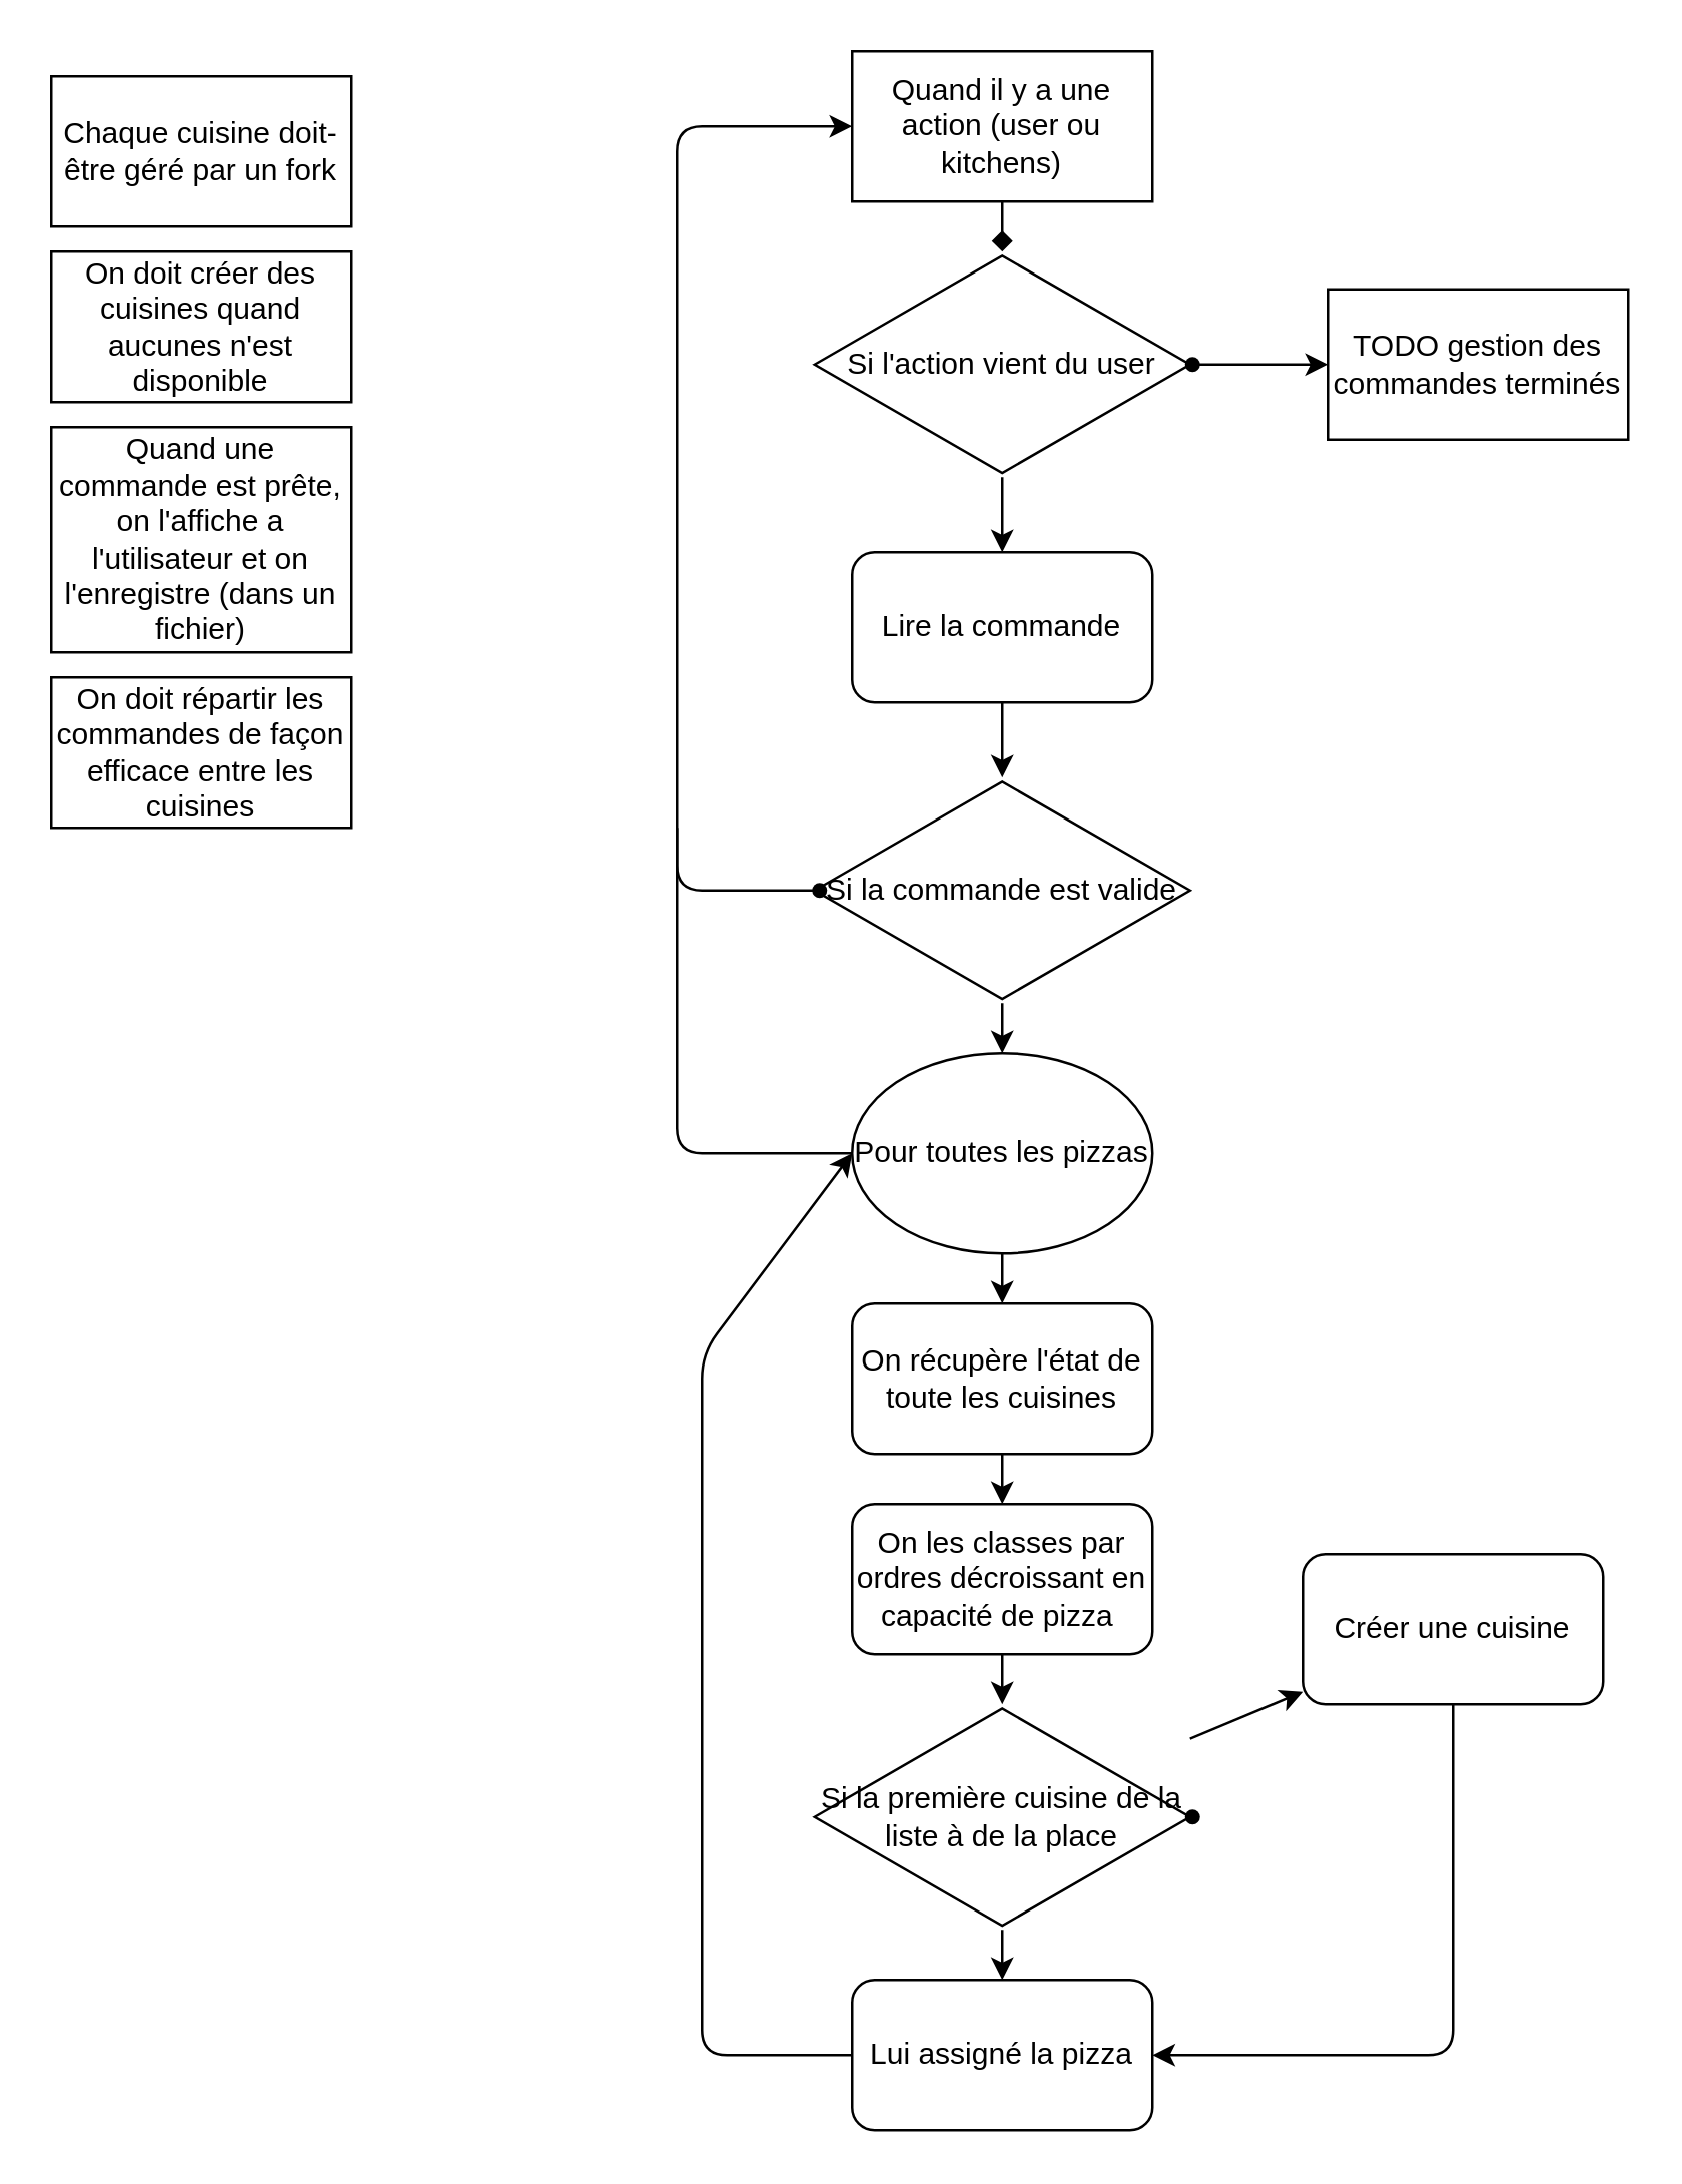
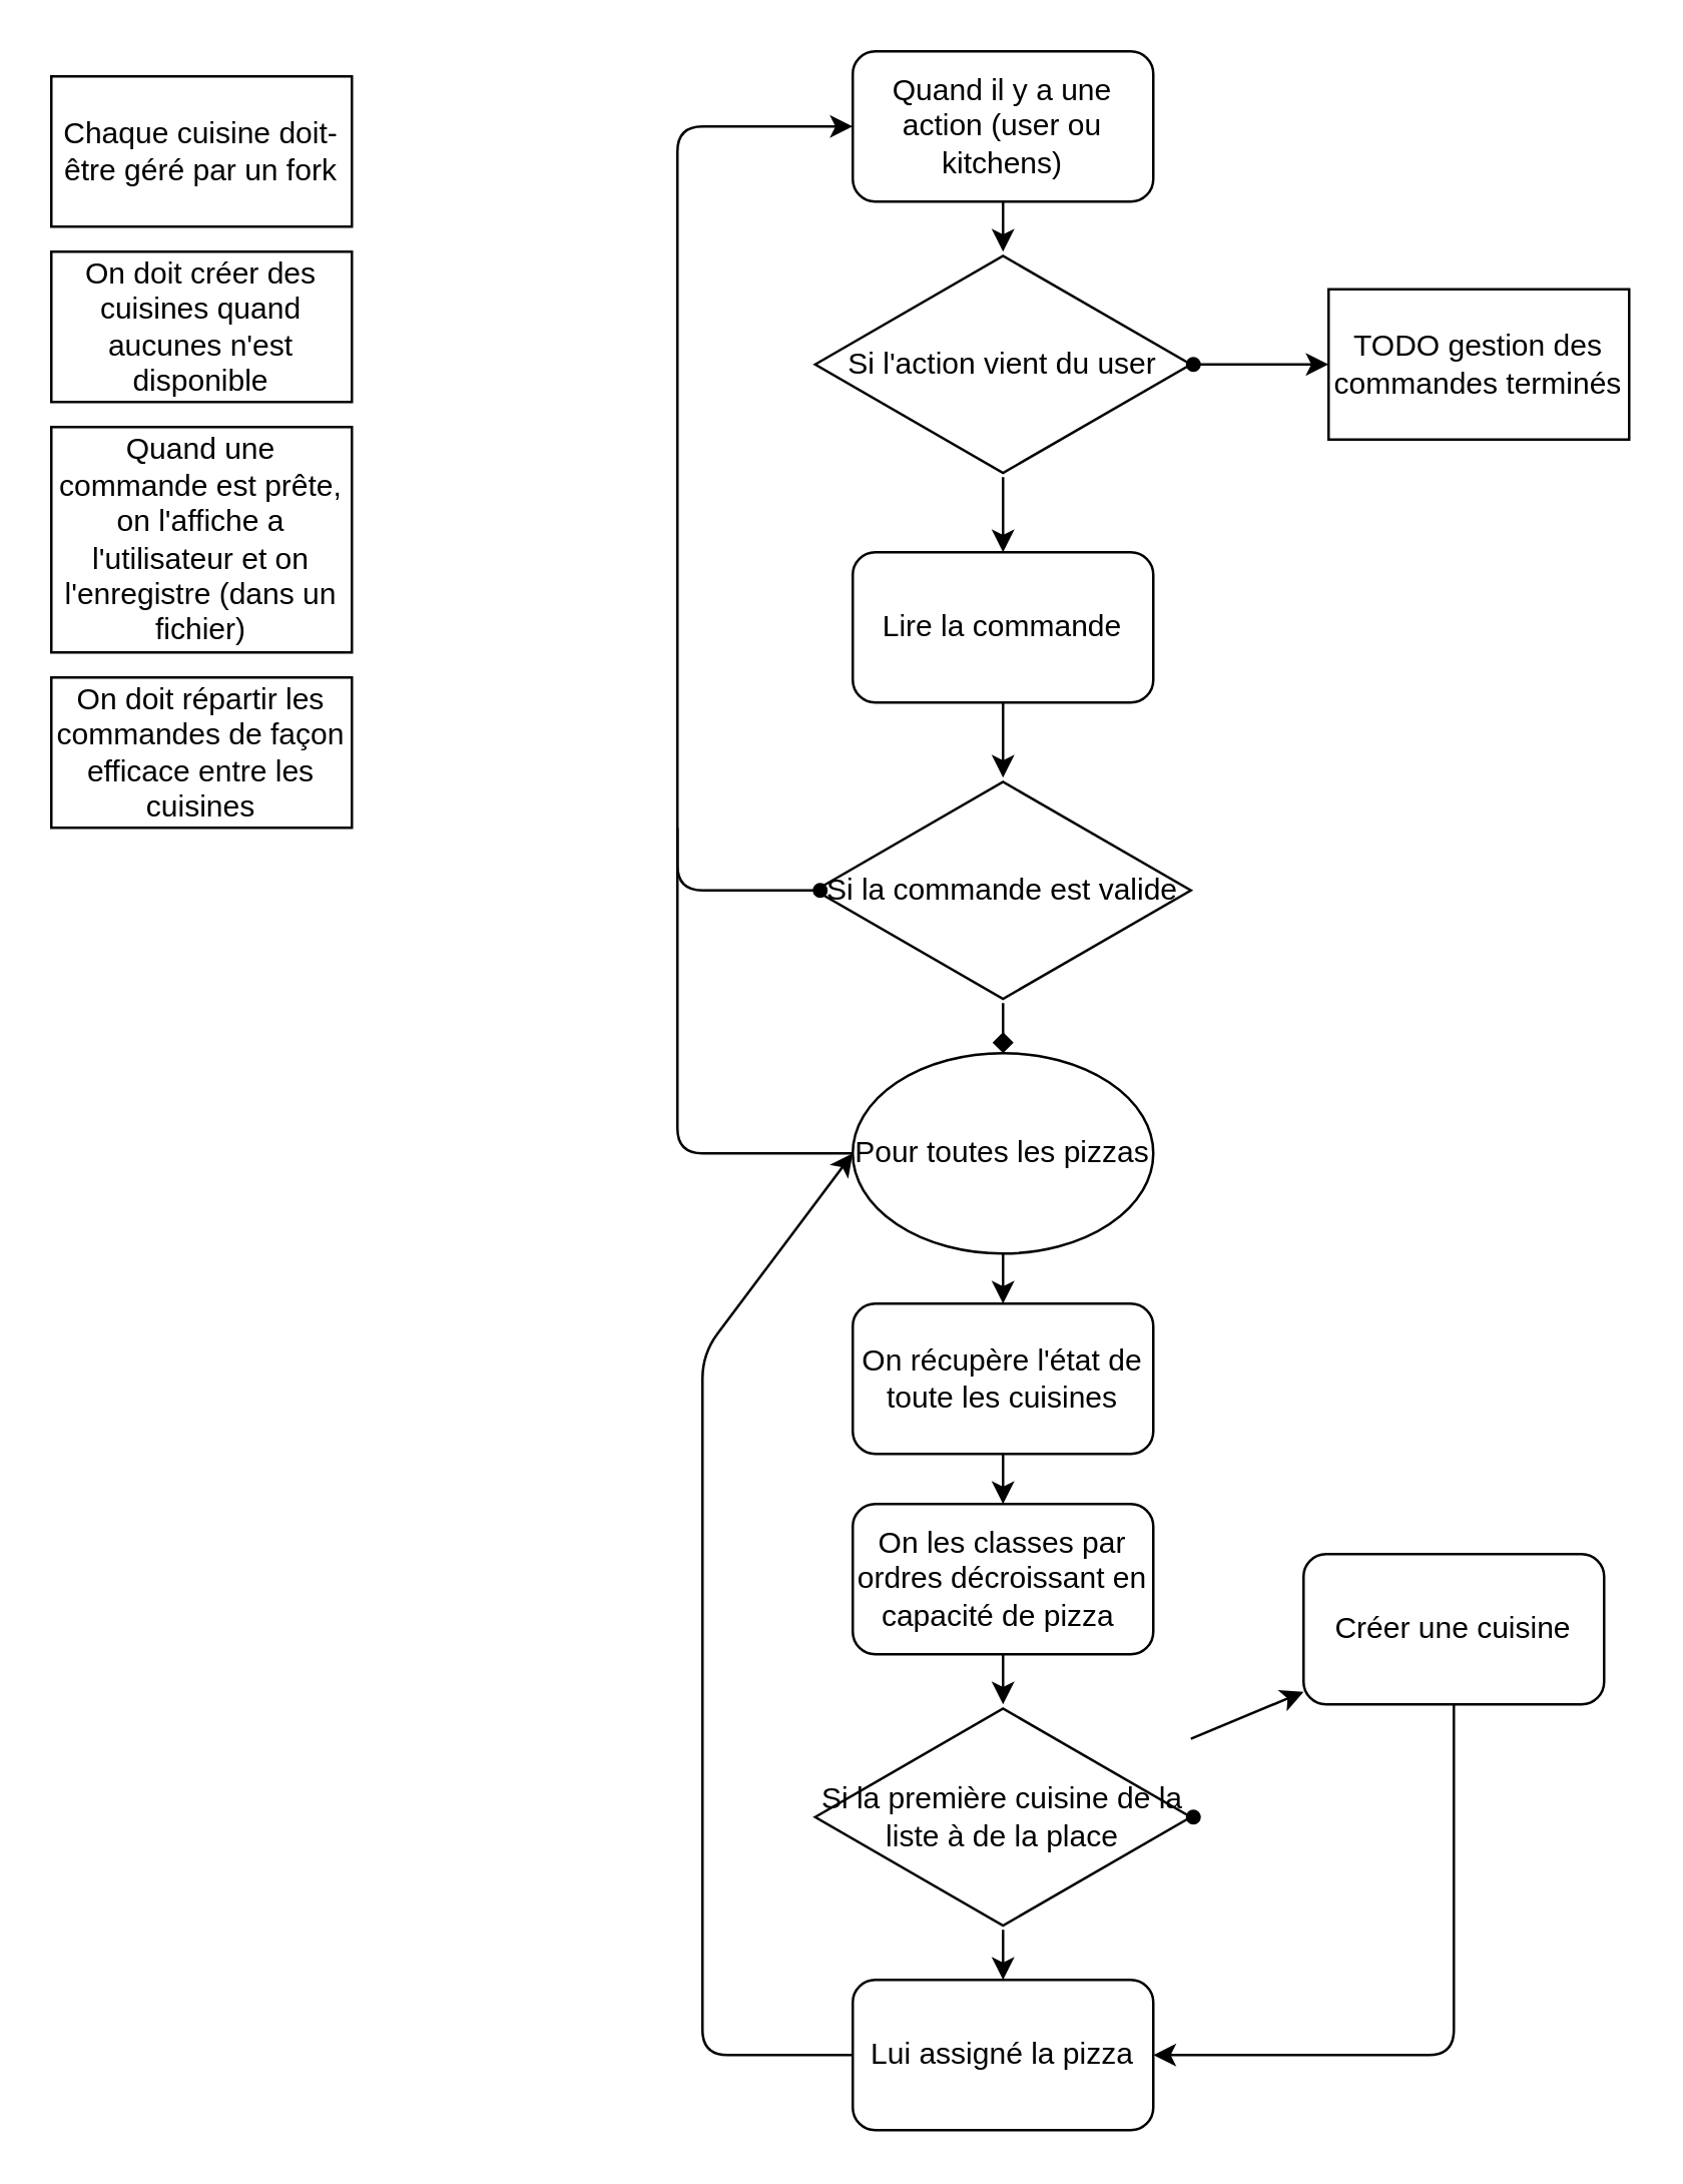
  <mxCell id="0" />
  <mxCell id="1" parent="0" />
  <mxCell id="2" value="Chaque cuisine doit-être géré par un fork" style="rounded=0;whiteSpace=wrap;html=1;" vertex="1" parent="1"><mxGeometry x="20" y="30" width="120" height="60" as="geometry" /></mxCell>
  <mxCell id="3" value="On doit créer des cuisines quand aucunes n'est disponible" style="rounded=0;whiteSpace=wrap;html=1;" vertex="1" parent="1"><mxGeometry x="20" y="100" width="120" height="60" as="geometry" /></mxCell>
  <mxCell id="4" value="Quand une commande est prête, on l'affiche a l'utilisateur et on l'enregistre (dans un fichier)" style="rounded=0;whiteSpace=wrap;html=1;" vertex="1" parent="1"><mxGeometry x="20" y="170" width="120" height="90" as="geometry" /></mxCell>
  <mxCell id="5" value="On doit répartir les commandes de façon efficace entre les cuisines" style="rounded=0;whiteSpace=wrap;html=1;" vertex="1" parent="1"><mxGeometry x="20" y="270" width="120" height="60" as="geometry" /></mxCell>
- <mxCell id="6" value="" style="edgeStyle=none;html=1;endArrow=diamond;" edge="1" parent="1" source="7" target="9"><mxGeometry relative="1" as="geometry" /></mxCell>
- <mxCell id="7" value="Quand il y a une action (user ou kitchens)" style="whiteSpace=wrap;html=1;rounded=0;" vertex="1" parent="1"><mxGeometry x="340" y="20" width="120" height="60" as="geometry" /></mxCell>
+ <mxCell id="6" value="" style="edgeStyle=none;html=1;" edge="1" parent="1" source="7" target="9"><mxGeometry relative="1" as="geometry" /></mxCell>
+ <mxCell id="7" value="Quand il y a une action (user ou kitchens)" style="rounded=1;whiteSpace=wrap;html=1;" vertex="1" parent="1"><mxGeometry x="340" y="20" width="120" height="60" as="geometry" /></mxCell>
  <mxCell id="8" value="" style="edgeStyle=none;html=1;" edge="1" parent="1" source="9" target="11"><mxGeometry relative="1" as="geometry" /></mxCell>
  <mxCell id="9" value="Si l'action vient du user" style="html=1;whiteSpace=wrap;aspect=fixed;shape=isoRectangle;" vertex="1" parent="1"><mxGeometry x="325" y="100" width="150" height="90" as="geometry" /></mxCell>
  <mxCell id="10" value="" style="edgeStyle=none;html=1;" edge="1" parent="1" source="11" target="13"><mxGeometry relative="1" as="geometry" /></mxCell>
  <mxCell id="11" value="Lire la commande" style="rounded=1;whiteSpace=wrap;html=1;" vertex="1" parent="1"><mxGeometry x="340" y="220" width="120" height="60" as="geometry" /></mxCell>
- <mxCell id="12" value="" style="edgeStyle=none;html=1;" edge="1" parent="1" source="13" target="19"><mxGeometry relative="1" as="geometry" /></mxCell>
+ <mxCell id="12" value="" style="edgeStyle=none;html=1;endArrow=diamond;" edge="1" parent="1" source="13" target="19"><mxGeometry relative="1" as="geometry" /></mxCell>
  <mxCell id="13" value="Si la commande est valide" style="html=1;whiteSpace=wrap;aspect=fixed;shape=isoRectangle;" vertex="1" parent="1"><mxGeometry x="325" y="310" width="150" height="90" as="geometry" /></mxCell>
  <mxCell id="14" value="" style="edgeStyle=none;html=1;" edge="1" parent="1" source="15" target="17"><mxGeometry relative="1" as="geometry" /></mxCell>
  <mxCell id="15" value="On récupère l'état de toute les cuisines" style="rounded=1;whiteSpace=wrap;html=1;" vertex="1" parent="1"><mxGeometry x="340" y="520" width="120" height="60" as="geometry" /></mxCell>
  <mxCell id="16" value="" style="edgeStyle=none;html=1;" edge="1" parent="1" source="17" target="22"><mxGeometry relative="1" as="geometry" /></mxCell>
  <mxCell id="17" value="On les classes par ordres décroissant en capacité de pizza&amp;nbsp;" style="whiteSpace=wrap;html=1;rounded=1;" vertex="1" parent="1"><mxGeometry x="340" y="600" width="120" height="60" as="geometry" /></mxCell>
  <mxCell id="18" value="" style="edgeStyle=none;html=1;" edge="1" parent="1" source="19" target="15"><mxGeometry relative="1" as="geometry" /></mxCell>
  <mxCell id="19" value="Pour toutes les pizzas" style="ellipse;whiteSpace=wrap;html=1;" vertex="1" parent="1"><mxGeometry x="340" y="420" width="120" height="80" as="geometry" /></mxCell>
  <mxCell id="20" value="" style="edgeStyle=none;html=1;" edge="1" parent="1" source="22" target="23"><mxGeometry relative="1" as="geometry" /></mxCell>
  <mxCell id="21" value="" style="edgeStyle=none;html=1;" edge="1" parent="1" source="22" target="27"><mxGeometry relative="1" as="geometry" /></mxCell>
  <mxCell id="22" value="Si la première cuisine de la liste à de la place" style="html=1;whiteSpace=wrap;aspect=fixed;shape=isoRectangle;" vertex="1" parent="1"><mxGeometry x="325" y="680" width="150" height="90" as="geometry" /></mxCell>
  <mxCell id="23" value="Lui assigné la pizza" style="rounded=1;whiteSpace=wrap;html=1;" vertex="1" parent="1"><mxGeometry x="340" y="790" width="120" height="60" as="geometry" /></mxCell>
  <mxCell id="24" value="" style="endArrow=classic;html=1;entryX=0;entryY=0.5;entryDx=0;entryDy=0;" edge="1" parent="1" target="19"><mxGeometry width="50" height="50" relative="1" as="geometry"><mxPoint x="340" y="820" as="sourcePoint" /><mxPoint x="660" y="620" as="targetPoint" /><Array as="points"><mxPoint x="280" y="820" /><mxPoint x="280" y="540" /></Array></mxGeometry></mxCell>
  <mxCell id="25" value="" style="shape=waypoint;sketch=0;fillStyle=solid;size=6;pointerEvents=1;points=[];fillColor=none;resizable=0;rotatable=0;perimeter=centerPerimeter;snapToPoint=1;" vertex="1" parent="1"><mxGeometry x="466" y="715" width="20" height="20" as="geometry" /></mxCell>
  <mxCell id="26" style="edgeStyle=none;html=1;entryX=1;entryY=0.5;entryDx=0;entryDy=0;" edge="1" parent="1" source="27" target="23"><mxGeometry relative="1" as="geometry"><Array as="points"><mxPoint x="580" y="820" /></Array></mxGeometry></mxCell>
  <mxCell id="27" value="Créer une cuisine" style="rounded=1;whiteSpace=wrap;html=1;" vertex="1" parent="1"><mxGeometry x="520" y="620" width="120" height="60" as="geometry" /></mxCell>
  <mxCell id="28" value="" style="endArrow=classic;html=1;entryX=0;entryY=0.5;entryDx=0;entryDy=0;" edge="1" parent="1" target="7"><mxGeometry width="50" height="50" relative="1" as="geometry"><mxPoint x="340" y="460" as="sourcePoint" /><mxPoint x="490" y="290" as="targetPoint" /><Array as="points"><mxPoint x="270" y="460" /><mxPoint x="270" y="50" /></Array></mxGeometry></mxCell>
  <mxCell id="29" value="" style="endArrow=none;html=1;exitX=0.005;exitY=0.5;exitDx=0;exitDy=0;exitPerimeter=0;" edge="1" parent="1" source="13"><mxGeometry width="50" height="50" relative="1" as="geometry"><mxPoint x="430" y="310" as="sourcePoint" /><mxPoint x="270" y="330" as="targetPoint" /><Array as="points"><mxPoint x="270" y="355" /></Array></mxGeometry></mxCell>
  <mxCell id="30" value="" style="shape=waypoint;sketch=0;fillStyle=solid;size=6;pointerEvents=1;points=[];fillColor=none;resizable=0;rotatable=0;perimeter=centerPerimeter;snapToPoint=1;" vertex="1" parent="1"><mxGeometry x="317" y="345" width="20" height="20" as="geometry" /></mxCell>
  <mxCell id="31" value="" style="edgeStyle=none;html=1;entryX=0;entryY=0.5;entryDx=0;entryDy=0;" edge="1" parent="1" source="32" target="33"><mxGeometry relative="1" as="geometry"><mxPoint x="516" y="145" as="targetPoint" /></mxGeometry></mxCell>
  <mxCell id="32" value="" style="shape=waypoint;sketch=0;fillStyle=solid;size=6;pointerEvents=1;points=[];fillColor=none;resizable=0;rotatable=0;perimeter=centerPerimeter;snapToPoint=1;" vertex="1" parent="1"><mxGeometry x="466" y="135" width="20" height="20" as="geometry" /></mxCell>
  <mxCell id="33" value="TODO gestion des commandes terminés" style="rounded=0;whiteSpace=wrap;html=1;" vertex="1" parent="1"><mxGeometry x="530" y="115" width="120" height="60" as="geometry" /></mxCell>
